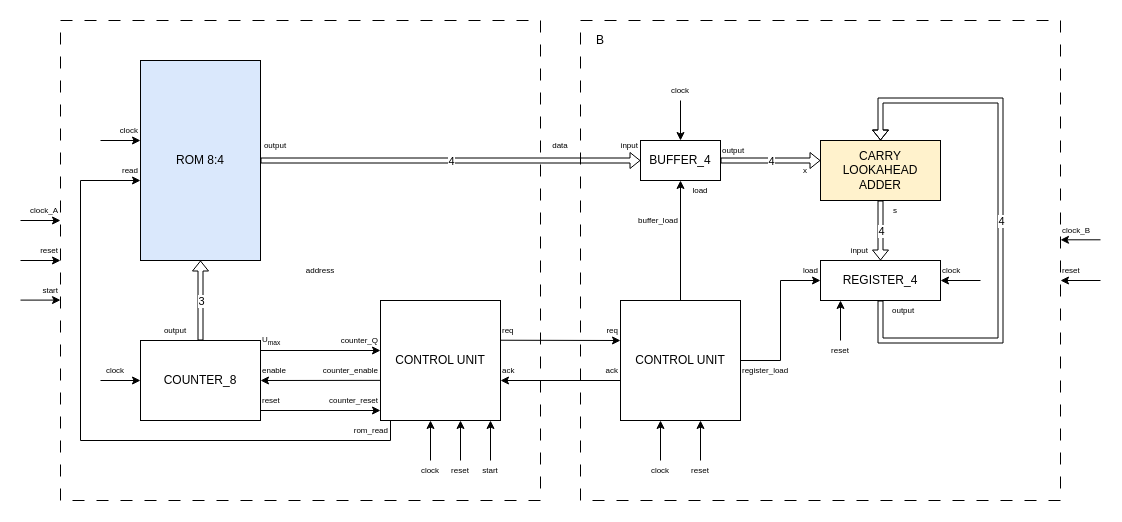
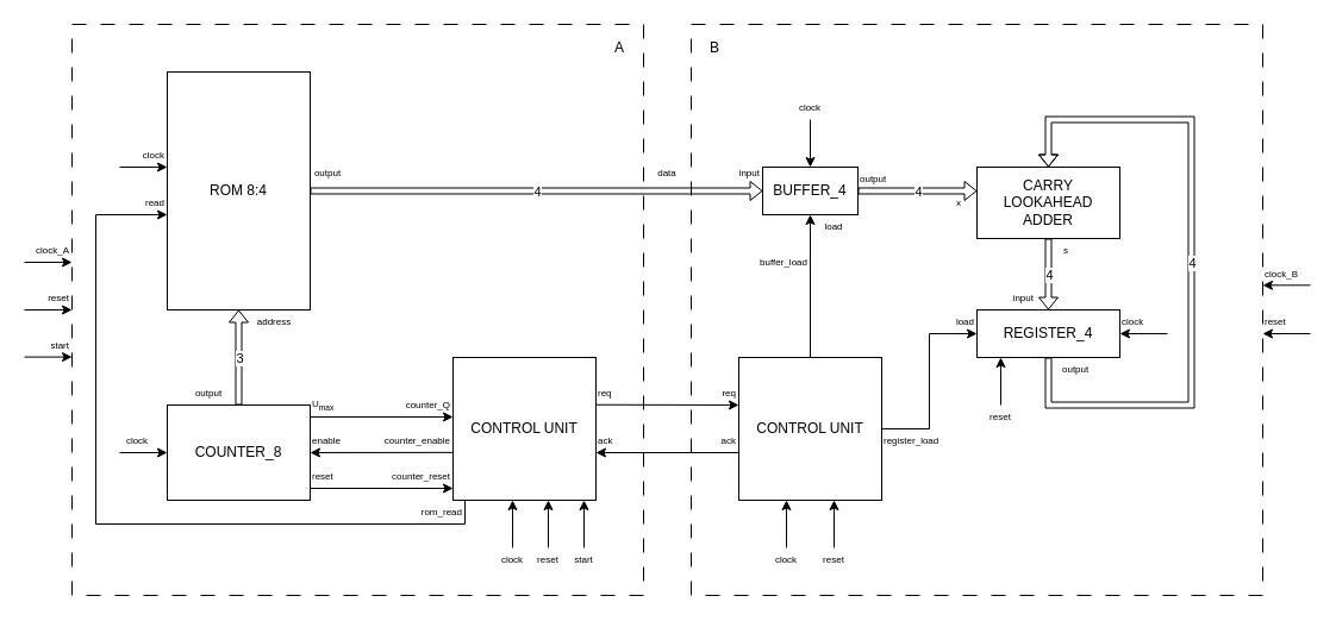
  <mxCell id="0" />
  <mxCell id="1" parent="0" />
  <mxCell id="2" value="" style="rounded=0;whiteSpace=wrap;html=1;dashed=1;dashPattern=12 12;fillColor=none;" vertex="1" parent="1"><mxGeometry x="60" y="20" width="480" height="480" as="geometry" /></mxCell>
  <mxCell id="3" value="" style="rounded=0;whiteSpace=wrap;html=1;dashed=1;dashPattern=12 12;fillColor=none;" vertex="1" parent="1"><mxGeometry x="580" y="20" width="480" height="480" as="geometry" /></mxCell>
- <mxCell id="4" value="ROM 8:4" style="rounded=0;whiteSpace=wrap;html=1;fillColor=#dae8fc;" vertex="1" parent="1"><mxGeometry x="140" y="60" width="120" height="200" as="geometry" /></mxCell>
+ <mxCell id="4" value="ROM 8:4" style="rounded=0;whiteSpace=wrap;html=1;" vertex="1" parent="1"><mxGeometry x="140" y="60" width="120" height="200" as="geometry" /></mxCell>
  <mxCell id="5" value="" style="endArrow=classic;html=1;rounded=0;" edge="1" parent="1"><mxGeometry width="50" height="50" relative="1" as="geometry"><mxPoint x="100" y="140" as="sourcePoint" /><mxPoint x="140" y="140" as="targetPoint" /></mxGeometry></mxCell>
  <mxCell id="6" value="clock" style="text;html=1;align=right;verticalAlign=middle;whiteSpace=wrap;rounded=0;fontSize=8;" vertex="1" parent="1"><mxGeometry x="110" y="120" width="30" height="20" as="geometry" /></mxCell>
  <mxCell id="7" value="" style="endArrow=classic;html=1;rounded=0;" edge="1" parent="1"><mxGeometry width="50" height="50" relative="1" as="geometry"><mxPoint x="390" y="420" as="sourcePoint" /><mxPoint x="140" y="180" as="targetPoint" /><Array as="points"><mxPoint x="390" y="440" /><mxPoint x="80" y="440" /><mxPoint x="80" y="180" /></Array></mxGeometry></mxCell>
  <mxCell id="8" value="read" style="text;html=1;align=right;verticalAlign=middle;whiteSpace=wrap;rounded=0;fontSize=8;" vertex="1" parent="1"><mxGeometry x="110" y="160" width="30" height="20" as="geometry" /></mxCell>
  <mxCell id="9" value="COUNTER_8" style="rounded=0;whiteSpace=wrap;html=1;" vertex="1" parent="1"><mxGeometry x="140" y="340" width="120" height="80" as="geometry" /></mxCell>
  <mxCell id="10" value="" style="shape=flexArrow;endArrow=classic;html=1;rounded=0;entryX=0.5;entryY=1;entryDx=0;entryDy=0;exitX=0.5;exitY=0;exitDx=0;exitDy=0;endSize=3;startSize=3;width=5;startWidth=10;endWidth=10;" edge="1" parent="1" source="9" target="4"><mxGeometry width="50" height="50" relative="1" as="geometry"><mxPoint x="200" y="340" as="sourcePoint" /><mxPoint x="250" y="290" as="targetPoint" /></mxGeometry></mxCell>
  <mxCell id="11" value="3" style="edgeLabel;html=1;align=center;verticalAlign=middle;resizable=0;points=[];" vertex="1" connectable="0" parent="10"><mxGeometry relative="1" as="geometry"><mxPoint as="offset" /></mxGeometry></mxCell>
- <mxCell id="12" value="address" style="text;html=1;align=center;verticalAlign=middle;whiteSpace=wrap;rounded=0;fontSize=8;" vertex="1" parent="1"><mxGeometry x="290" y="260" width="60" height="20" as="geometry" /></mxCell>
+ <mxCell id="12" value="address" style="text;html=1;align=center;verticalAlign=middle;whiteSpace=wrap;rounded=0;fontSize=8;" vertex="1" parent="1"><mxGeometry x="200" y="260" width="60" height="20" as="geometry" /></mxCell>
  <mxCell id="13" value="output" style="text;html=1;align=center;verticalAlign=middle;whiteSpace=wrap;rounded=0;fontSize=8;" vertex="1" parent="1"><mxGeometry x="150" y="320" width="50" height="20" as="geometry" /></mxCell>
  <mxCell id="14" value="CONTROL UNIT" style="whiteSpace=wrap;html=1;aspect=fixed;" vertex="1" parent="1"><mxGeometry x="380" y="300" width="120" height="120" as="geometry" /></mxCell>
  <mxCell id="15" value="" style="endArrow=classic;html=1;rounded=0;" edge="1" parent="1"><mxGeometry width="50" height="50" relative="1" as="geometry"><mxPoint x="260" y="350" as="sourcePoint" /><mxPoint x="380" y="350" as="targetPoint" /></mxGeometry></mxCell>
  <mxCell id="16" value="" style="endArrow=classic;html=1;rounded=0;" edge="1" parent="1"><mxGeometry width="50" height="50" relative="1" as="geometry"><mxPoint x="380" y="379.86" as="sourcePoint" /><mxPoint x="260" y="380" as="targetPoint" /></mxGeometry></mxCell>
  <mxCell id="17" value="" style="endArrow=classic;html=1;rounded=0;" edge="1" parent="1"><mxGeometry width="50" height="50" relative="1" as="geometry"><mxPoint x="260" y="410" as="sourcePoint" /><mxPoint x="380" y="410" as="targetPoint" /></mxGeometry></mxCell>
  <mxCell id="18" value="counter_Q" style="text;html=1;align=right;verticalAlign=middle;whiteSpace=wrap;rounded=0;fontSize=8;" vertex="1" parent="1"><mxGeometry x="330" y="330" width="50" height="20" as="geometry" /></mxCell>
  <mxCell id="19" value="U&lt;sub&gt;max&lt;/sub&gt;" style="text;html=1;align=left;verticalAlign=middle;whiteSpace=wrap;rounded=0;fontSize=8;" vertex="1" parent="1"><mxGeometry x="260" y="330" width="30" height="20" as="geometry" /></mxCell>
  <mxCell id="20" value="counter_enable" style="text;html=1;align=right;verticalAlign=middle;whiteSpace=wrap;rounded=0;fontSize=8;" vertex="1" parent="1"><mxGeometry x="320" y="360" width="60" height="20" as="geometry" /></mxCell>
  <mxCell id="21" value="counter_reset" style="text;html=1;align=right;verticalAlign=middle;whiteSpace=wrap;rounded=0;fontSize=8;" vertex="1" parent="1"><mxGeometry x="320" y="390" width="60" height="20" as="geometry" /></mxCell>
  <mxCell id="22" value="enable" style="text;html=1;align=left;verticalAlign=middle;whiteSpace=wrap;rounded=0;fontSize=8;" vertex="1" parent="1"><mxGeometry x="260" y="360" width="30" height="20" as="geometry" /></mxCell>
  <mxCell id="23" value="reset" style="text;html=1;align=left;verticalAlign=middle;whiteSpace=wrap;rounded=0;fontSize=8;" vertex="1" parent="1"><mxGeometry x="260" y="390" width="30" height="20" as="geometry" /></mxCell>
  <mxCell id="24" value="clock" style="text;html=1;align=center;verticalAlign=middle;whiteSpace=wrap;rounded=0;fontSize=8;" vertex="1" parent="1"><mxGeometry x="415" y="460" width="30" height="20" as="geometry" /></mxCell>
  <mxCell id="25" value="" style="endArrow=classic;html=1;rounded=0;" edge="1" parent="1"><mxGeometry width="50" height="50" relative="1" as="geometry"><mxPoint x="430" y="460" as="sourcePoint" /><mxPoint x="430" y="420" as="targetPoint" /></mxGeometry></mxCell>
  <mxCell id="26" value="" style="endArrow=classic;html=1;rounded=0;" edge="1" parent="1"><mxGeometry width="50" height="50" relative="1" as="geometry"><mxPoint x="460" y="460" as="sourcePoint" /><mxPoint x="460" y="420" as="targetPoint" /></mxGeometry></mxCell>
  <mxCell id="27" value="" style="endArrow=classic;html=1;rounded=0;" edge="1" parent="1"><mxGeometry width="50" height="50" relative="1" as="geometry"><mxPoint x="490" y="460" as="sourcePoint" /><mxPoint x="490" y="420" as="targetPoint" /></mxGeometry></mxCell>
  <mxCell id="28" value="rom_read" style="text;html=1;align=right;verticalAlign=middle;whiteSpace=wrap;rounded=0;fontSize=8;" vertex="1" parent="1"><mxGeometry x="330" y="420" width="60" height="20" as="geometry" /></mxCell>
  <mxCell id="29" value="reset" style="text;html=1;align=center;verticalAlign=middle;whiteSpace=wrap;rounded=0;fontSize=8;" vertex="1" parent="1"><mxGeometry x="445" y="460" width="30" height="20" as="geometry" /></mxCell>
  <mxCell id="30" value="start" style="text;html=1;align=center;verticalAlign=middle;whiteSpace=wrap;rounded=0;fontSize=8;" vertex="1" parent="1"><mxGeometry x="475" y="460" width="30" height="20" as="geometry" /></mxCell>
  <mxCell id="31" value="" style="shape=flexArrow;endArrow=classic;html=1;rounded=0;exitX=1;exitY=0.5;exitDx=0;exitDy=0;entryX=0;entryY=0.5;entryDx=0;entryDy=0;endSize=3;startSize=3;width=5;startWidth=10;endWidth=10;" edge="1" parent="1" source="4" target="46"><mxGeometry width="50" height="50" relative="1" as="geometry"><mxPoint x="300" y="180" as="sourcePoint" /><mxPoint x="650" y="160" as="targetPoint" /></mxGeometry></mxCell>
  <mxCell id="32" value="4" style="edgeLabel;html=1;align=center;verticalAlign=middle;resizable=0;points=[];" vertex="1" connectable="0" parent="31"><mxGeometry relative="1" as="geometry"><mxPoint as="offset" /></mxGeometry></mxCell>
+ <mxCell id="33" value="A" style="text;html=1;align=center;verticalAlign=middle;whiteSpace=wrap;rounded=0;" vertex="1" parent="1"><mxGeometry x="500" y="20" width="40" height="40" as="geometry" /></mxCell>
  <mxCell id="34" value="output" style="text;html=1;align=center;verticalAlign=middle;whiteSpace=wrap;rounded=0;fontSize=8;" vertex="1" parent="1"><mxGeometry x="260" y="135" width="30" height="20" as="geometry" /></mxCell>
  <mxCell id="35" value="B" style="text;html=1;align=center;verticalAlign=middle;whiteSpace=wrap;rounded=0;" vertex="1" parent="1"><mxGeometry x="580" y="20" width="40" height="40" as="geometry" /></mxCell>
  <mxCell id="36" style="edgeStyle=orthogonalEdgeStyle;rounded=0;orthogonalLoop=1;jettySize=auto;html=1;exitX=0.5;exitY=0;exitDx=0;exitDy=0;entryX=0.5;entryY=1;entryDx=0;entryDy=0;" edge="1" parent="1" source="38" target="46"><mxGeometry relative="1" as="geometry" /></mxCell>
  <mxCell id="37" style="edgeStyle=orthogonalEdgeStyle;rounded=0;orthogonalLoop=1;jettySize=auto;html=1;exitX=1;exitY=0.5;exitDx=0;exitDy=0;entryX=0;entryY=0.5;entryDx=0;entryDy=0;" edge="1" parent="1" source="38" target="50"><mxGeometry relative="1" as="geometry" /></mxCell>
  <mxCell id="38" value="CONTROL UNIT" style="whiteSpace=wrap;html=1;aspect=fixed;" vertex="1" parent="1"><mxGeometry x="620" y="300" width="120" height="120" as="geometry" /></mxCell>
  <mxCell id="39" value="" style="endArrow=classic;html=1;rounded=0;" edge="1" parent="1"><mxGeometry width="50" height="50" relative="1" as="geometry"><mxPoint x="500" y="339.72" as="sourcePoint" /><mxPoint x="620" y="340" as="targetPoint" /></mxGeometry></mxCell>
  <mxCell id="40" value="" style="endArrow=classic;html=1;rounded=0;" edge="1" parent="1"><mxGeometry width="50" height="50" relative="1" as="geometry"><mxPoint x="620" y="380" as="sourcePoint" /><mxPoint x="500" y="380" as="targetPoint" /></mxGeometry></mxCell>
  <mxCell id="41" value="req" style="text;html=1;align=left;verticalAlign=middle;whiteSpace=wrap;rounded=0;fontSize=8;" vertex="1" parent="1"><mxGeometry x="500" y="320" width="30" height="20" as="geometry" /></mxCell>
  <mxCell id="42" value="ack" style="text;html=1;align=left;verticalAlign=middle;whiteSpace=wrap;rounded=0;fontSize=8;" vertex="1" parent="1"><mxGeometry x="500" y="360" width="30" height="20" as="geometry" /></mxCell>
  <mxCell id="43" value="req" style="text;html=1;align=right;verticalAlign=middle;whiteSpace=wrap;rounded=0;fontSize=8;" vertex="1" parent="1"><mxGeometry x="590" y="320" width="30" height="20" as="geometry" /></mxCell>
  <mxCell id="44" value="ack" style="text;html=1;align=right;verticalAlign=middle;whiteSpace=wrap;rounded=0;fontSize=8;" vertex="1" parent="1"><mxGeometry x="590" y="360" width="30" height="20" as="geometry" /></mxCell>
  <mxCell id="45" value="data" style="text;html=1;align=center;verticalAlign=middle;whiteSpace=wrap;rounded=0;fontSize=8;" vertex="1" parent="1"><mxGeometry x="540" y="135" width="40" height="20" as="geometry" /></mxCell>
  <mxCell id="46" value="BUFFER_4" style="rounded=0;whiteSpace=wrap;html=1;" vertex="1" parent="1"><mxGeometry x="640" y="140" width="80" height="40" as="geometry" /></mxCell>
  <mxCell id="47" value="input" style="text;html=1;align=right;verticalAlign=middle;whiteSpace=wrap;rounded=0;fontSize=8;" vertex="1" parent="1"><mxGeometry x="600" y="135" width="40" height="20" as="geometry" /></mxCell>
  <mxCell id="48" value="register_load" style="text;html=1;align=left;verticalAlign=middle;whiteSpace=wrap;rounded=0;fontSize=8;" vertex="1" parent="1"><mxGeometry x="740" y="360" width="50" height="20" as="geometry" /></mxCell>
- <mxCell id="49" value="CARRY LOOKAHEAD ADDER" style="rounded=0;whiteSpace=wrap;html=1;fillColor=#fff2cc;" vertex="1" parent="1"><mxGeometry x="820" y="140" width="120" height="60" as="geometry" /></mxCell>
+ <mxCell id="49" value="CARRY LOOKAHEAD ADDER" style="rounded=0;whiteSpace=wrap;html=1;" vertex="1" parent="1"><mxGeometry x="820" y="140" width="120" height="60" as="geometry" /></mxCell>
  <mxCell id="50" value="REGISTER_4" style="rounded=0;whiteSpace=wrap;html=1;" vertex="1" parent="1"><mxGeometry x="820" y="260" width="120" height="40" as="geometry" /></mxCell>
  <mxCell id="51" value="" style="shape=flexArrow;endArrow=classic;html=1;rounded=0;exitX=1;exitY=0.5;exitDx=0;exitDy=0;endSize=3;startSize=3;width=5;startWidth=10;endWidth=10;" edge="1" parent="1" source="46"><mxGeometry width="50" height="50" relative="1" as="geometry"><mxPoint x="770" y="210" as="sourcePoint" /><mxPoint x="820" y="160" as="targetPoint" /></mxGeometry></mxCell>
  <mxCell id="52" value="4" style="edgeLabel;html=1;align=center;verticalAlign=middle;resizable=0;points=[];" vertex="1" connectable="0" parent="51"><mxGeometry relative="1" as="geometry"><mxPoint as="offset" /></mxGeometry></mxCell>
  <mxCell id="53" value="" style="shape=flexArrow;endArrow=classic;html=1;rounded=0;exitX=0.5;exitY=1;exitDx=0;exitDy=0;entryX=0.5;entryY=0;entryDx=0;entryDy=0;endSize=3;startSize=3;width=5;startWidth=10;endWidth=10;" edge="1" parent="1" source="49" target="50"><mxGeometry width="50" height="50" relative="1" as="geometry"><mxPoint x="830" y="310" as="sourcePoint" /><mxPoint x="880" y="260" as="targetPoint" /></mxGeometry></mxCell>
  <mxCell id="54" value="4" style="edgeLabel;html=1;align=center;verticalAlign=middle;resizable=0;points=[];" vertex="1" connectable="0" parent="53"><mxGeometry relative="1" as="geometry"><mxPoint as="offset" /></mxGeometry></mxCell>
  <mxCell id="55" value="" style="shape=flexArrow;endArrow=classic;html=1;rounded=0;exitX=0.5;exitY=1;exitDx=0;exitDy=0;entryX=0.5;entryY=0;entryDx=0;entryDy=0;endSize=3;startSize=3;strokeWidth=1;fillColor=none;width=5;startWidth=10;endWidth=10;" edge="1" parent="1" source="50" target="49"><mxGeometry width="50" height="50" relative="1" as="geometry"><mxPoint x="880" y="310" as="sourcePoint" /><mxPoint x="930" y="260" as="targetPoint" /><Array as="points"><mxPoint x="880" y="340" /><mxPoint x="1000" y="340" /><mxPoint x="1000" y="220" /><mxPoint x="1000" y="100" /><mxPoint x="880" y="100" /></Array></mxGeometry></mxCell>
  <mxCell id="56" value="4" style="edgeLabel;html=1;align=center;verticalAlign=middle;resizable=0;points=[];" vertex="1" connectable="0" parent="55"><mxGeometry relative="1" as="geometry"><mxPoint as="offset" /></mxGeometry></mxCell>
  <mxCell id="57" value="load" style="text;html=1;align=center;verticalAlign=middle;whiteSpace=wrap;rounded=0;fontSize=8;" vertex="1" parent="1"><mxGeometry x="680" y="180" width="40" height="20" as="geometry" /></mxCell>
  <mxCell id="58" value="x" style="text;html=1;align=center;verticalAlign=middle;whiteSpace=wrap;rounded=0;fontSize=8;" vertex="1" parent="1"><mxGeometry x="790" y="160" width="30" height="20" as="geometry" /></mxCell>
  <mxCell id="59" value="s" style="text;html=1;align=center;verticalAlign=middle;whiteSpace=wrap;rounded=0;fontSize=8;" vertex="1" parent="1"><mxGeometry x="880" y="200" width="30" height="20" as="geometry" /></mxCell>
  <mxCell id="60" value="buffer_load" style="text;html=1;align=right;verticalAlign=middle;whiteSpace=wrap;rounded=0;fontSize=8;" vertex="1" parent="1"><mxGeometry x="630" y="210" width="50" height="20" as="geometry" /></mxCell>
  <mxCell id="61" value="load" style="text;html=1;align=right;verticalAlign=middle;whiteSpace=wrap;rounded=0;fontSize=8;" vertex="1" parent="1"><mxGeometry x="780" y="260" width="40" height="20" as="geometry" /></mxCell>
  <mxCell id="62" value="clock" style="text;html=1;align=center;verticalAlign=middle;whiteSpace=wrap;rounded=0;fontSize=8;" vertex="1" parent="1"><mxGeometry x="645" y="460" width="30" height="20" as="geometry" /></mxCell>
  <mxCell id="63" value="" style="endArrow=classic;html=1;rounded=0;" edge="1" parent="1"><mxGeometry width="50" height="50" relative="1" as="geometry"><mxPoint x="660" y="460" as="sourcePoint" /><mxPoint x="660" y="420" as="targetPoint" /></mxGeometry></mxCell>
  <mxCell id="64" value="" style="endArrow=classic;html=1;rounded=0;" edge="1" parent="1"><mxGeometry width="50" height="50" relative="1" as="geometry"><mxPoint x="700" y="460" as="sourcePoint" /><mxPoint x="700" y="420" as="targetPoint" /></mxGeometry></mxCell>
  <mxCell id="65" value="reset" style="text;html=1;align=center;verticalAlign=middle;whiteSpace=wrap;rounded=0;fontSize=8;" vertex="1" parent="1"><mxGeometry x="685" y="460" width="30" height="20" as="geometry" /></mxCell>
  <mxCell id="66" value="" style="endArrow=classic;html=1;rounded=0;" edge="1" parent="1"><mxGeometry width="50" height="50" relative="1" as="geometry"><mxPoint x="100" y="380" as="sourcePoint" /><mxPoint x="140" y="380" as="targetPoint" /></mxGeometry></mxCell>
  <mxCell id="67" value="clock" style="text;html=1;align=center;verticalAlign=middle;whiteSpace=wrap;rounded=0;fontSize=8;" vertex="1" parent="1"><mxGeometry x="100" y="360" width="30" height="20" as="geometry" /></mxCell>
  <mxCell id="68" value="input" style="text;html=1;align=right;verticalAlign=middle;whiteSpace=wrap;rounded=0;fontSize=8;" vertex="1" parent="1"><mxGeometry x="820" y="240" width="50" height="20" as="geometry" /></mxCell>
  <mxCell id="69" value="output" style="text;html=1;align=left;verticalAlign=middle;whiteSpace=wrap;rounded=0;fontSize=8;" vertex="1" parent="1"><mxGeometry x="720" y="140" width="40" height="20" as="geometry" /></mxCell>
  <mxCell id="70" value="output" style="text;html=1;align=left;verticalAlign=middle;whiteSpace=wrap;rounded=0;fontSize=8;" vertex="1" parent="1"><mxGeometry x="890" y="300" width="40" height="20" as="geometry" /></mxCell>
  <mxCell id="71" value="" style="endArrow=classic;html=1;rounded=0;entryX=0.5;entryY=0;entryDx=0;entryDy=0;" edge="1" parent="1" target="46"><mxGeometry width="50" height="50" relative="1" as="geometry"><mxPoint x="680" y="100" as="sourcePoint" /><mxPoint x="730" y="50" as="targetPoint" /></mxGeometry></mxCell>
  <mxCell id="72" value="clock" style="text;html=1;align=center;verticalAlign=middle;whiteSpace=wrap;rounded=0;fontSize=8;" vertex="1" parent="1"><mxGeometry x="665" y="80" width="30" height="20" as="geometry" /></mxCell>
  <mxCell id="73" value="" style="endArrow=classic;html=1;rounded=0;entryX=1;entryY=0.5;entryDx=0;entryDy=0;" edge="1" parent="1" target="50"><mxGeometry width="50" height="50" relative="1" as="geometry"><mxPoint x="980" y="280" as="sourcePoint" /><mxPoint x="1030" y="230" as="targetPoint" /></mxGeometry></mxCell>
  <mxCell id="74" value="clock" style="text;html=1;align=left;verticalAlign=middle;whiteSpace=wrap;rounded=0;fontSize=8;" vertex="1" parent="1"><mxGeometry x="940" y="260" width="30" height="20" as="geometry" /></mxCell>
  <mxCell id="75" value="" style="endArrow=classic;html=1;rounded=0;" edge="1" parent="1"><mxGeometry width="50" height="50" relative="1" as="geometry"><mxPoint x="840" y="340" as="sourcePoint" /><mxPoint x="840" y="300" as="targetPoint" /></mxGeometry></mxCell>
  <mxCell id="76" value="reset" style="text;html=1;align=center;verticalAlign=middle;whiteSpace=wrap;rounded=0;fontSize=8;" vertex="1" parent="1"><mxGeometry x="825" y="340" width="30" height="20" as="geometry" /></mxCell>
  <mxCell id="77" value="" style="endArrow=classic;html=1;rounded=0;" edge="1" parent="1"><mxGeometry width="50" height="50" relative="1" as="geometry"><mxPoint x="20" y="260" as="sourcePoint" /><mxPoint x="60" y="260" as="targetPoint" /></mxGeometry></mxCell>
  <mxCell id="78" value="" style="endArrow=classic;html=1;rounded=0;" edge="1" parent="1"><mxGeometry width="50" height="50" relative="1" as="geometry"><mxPoint x="20" y="220" as="sourcePoint" /><mxPoint x="60" y="220" as="targetPoint" /></mxGeometry></mxCell>
  <mxCell id="79" value="" style="endArrow=classic;html=1;rounded=0;" edge="1" parent="1"><mxGeometry width="50" height="50" relative="1" as="geometry"><mxPoint x="20" y="299.6" as="sourcePoint" /><mxPoint x="60" y="299.6" as="targetPoint" /></mxGeometry></mxCell>
  <mxCell id="80" value="clock_A" style="text;html=1;align=right;verticalAlign=middle;whiteSpace=wrap;rounded=0;fontSize=8;" vertex="1" parent="1"><mxGeometry x="20" y="200" width="40" height="20" as="geometry" /></mxCell>
  <mxCell id="81" value="reset" style="text;html=1;align=right;verticalAlign=middle;whiteSpace=wrap;rounded=0;fontSize=8;" vertex="1" parent="1"><mxGeometry x="20" y="240" width="40" height="20" as="geometry" /></mxCell>
  <mxCell id="82" value="start" style="text;html=1;align=right;verticalAlign=middle;whiteSpace=wrap;rounded=0;fontSize=8;" vertex="1" parent="1"><mxGeometry x="20" y="280" width="40" height="20" as="geometry" /></mxCell>
  <mxCell id="83" value="" style="endArrow=classic;html=1;rounded=0;" edge="1" parent="1"><mxGeometry width="50" height="50" relative="1" as="geometry"><mxPoint x="1100" y="239.31" as="sourcePoint" /><mxPoint x="1060" y="239.31" as="targetPoint" /></mxGeometry></mxCell>
  <mxCell id="84" value="clock_B" style="text;html=1;align=left;verticalAlign=middle;whiteSpace=wrap;rounded=0;fontSize=8;" vertex="1" parent="1"><mxGeometry x="1060" y="220" width="40" height="20" as="geometry" /></mxCell>
  <mxCell id="85" value="" style="endArrow=classic;html=1;rounded=0;" edge="1" parent="1"><mxGeometry width="50" height="50" relative="1" as="geometry"><mxPoint x="1100" y="280" as="sourcePoint" /><mxPoint x="1060" y="280" as="targetPoint" /></mxGeometry></mxCell>
  <mxCell id="86" value="reset" style="text;html=1;align=left;verticalAlign=middle;whiteSpace=wrap;rounded=0;fontSize=8;" vertex="1" parent="1"><mxGeometry x="1060" y="260" width="40" height="20" as="geometry" /></mxCell>
